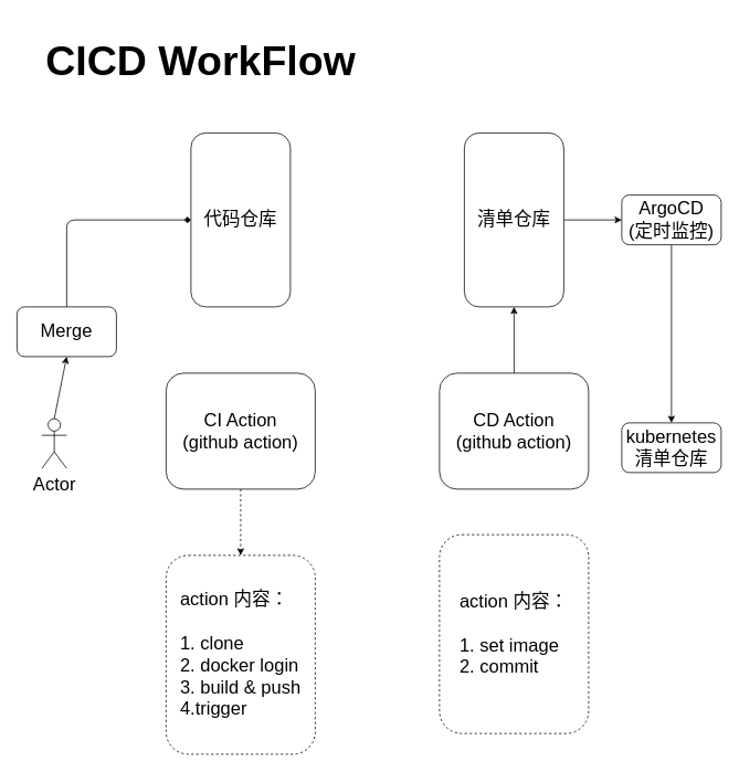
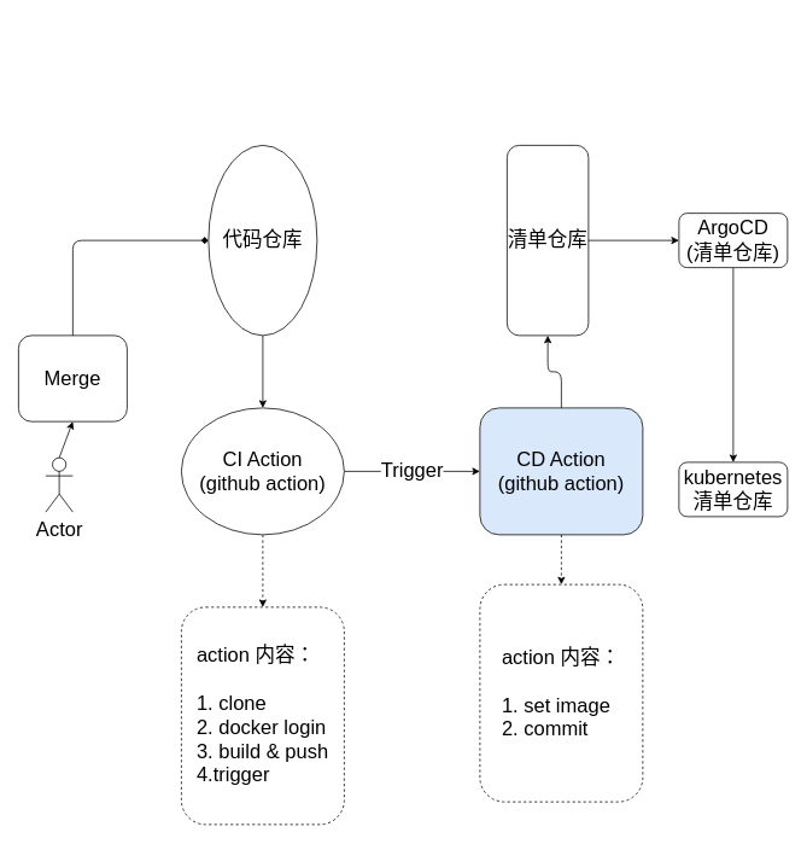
  <mxCell id="0" />
  <mxCell id="1" parent="0" />
- <mxCell id="2" value="&lt;h1 style=&quot;font-size: 50px;&quot;&gt;CICD WorkFlow&lt;/h1&gt;" style="text;html=1;strokeColor=none;fillColor=none;spacing=5;spacingTop=-20;whiteSpace=wrap;overflow=hidden;rounded=0;fontSize=50;" parent="1" vertex="1"><mxGeometry x="50" y="20" width="450" height="110" as="geometry" /></mxCell>
  <mxCell id="3" style="edgeStyle=none;html=1;exitX=0.5;exitY=0;exitDx=0;exitDy=0;exitPerimeter=0;entryX=0.5;entryY=1;entryDx=0;entryDy=0;fontSize=22;" parent="1" source="4" target="6" edge="1"><mxGeometry relative="1" as="geometry" /></mxCell>
  <mxCell id="4" value="Actor" style="shape=umlActor;verticalLabelPosition=bottom;verticalAlign=top;html=1;outlineConnect=0;fontSize=22;" parent="1" vertex="1"><mxGeometry x="50" y="505" width="30" height="60" as="geometry" /></mxCell>
  <mxCell id="5" style="edgeStyle=orthogonalEdgeStyle;html=1;exitX=0.5;exitY=0;exitDx=0;exitDy=0;entryX=0;entryY=0.5;entryDx=0;entryDy=0;fontSize=22;endArrow=diamond;" parent="1" source="6" target="8" edge="1"><mxGeometry relative="1" as="geometry" /></mxCell>
- <mxCell id="6" value="Merge" style="rounded=1;whiteSpace=wrap;html=1;fontSize=22;" parent="1" vertex="1"><mxGeometry y="370" width="120" height="60" as="geometry" x="20" /></mxCell>
- <mxCell id="8" value="代码仓库" style="rounded=1;whiteSpace=wrap;html=1;fontSize=22;" parent="1" vertex="1"><mxGeometry x="230" y="160" width="120" height="210" as="geometry" /></mxCell>
+ <mxCell id="6" value="Merge" style="rounded=1;whiteSpace=wrap;html=1;fontSize=22;" parent="1" vertex="1"><mxGeometry x="20" y="370" width="120" height="95" as="geometry" /></mxCell>
+ <mxCell id="7" value="" style="edgeStyle=orthogonalEdgeStyle;html=1;fontSize=22;" parent="1" source="8" target="11" edge="1"><mxGeometry relative="1" as="geometry" /></mxCell>
+ <mxCell id="8" value="代码仓库" style="ellipse;whiteSpace=wrap;html=1;fontSize=22;" parent="1" vertex="1"><mxGeometry x="230" y="160" width="120" height="210" as="geometry" /></mxCell>
+ <mxCell id="9" value="Trigger" style="edgeStyle=orthogonalEdgeStyle;html=1;fontSize=22;" parent="1" source="11" target="14" edge="1"><mxGeometry relative="1" as="geometry" /></mxCell>
  <mxCell id="10" value="" style="edgeStyle=none;html=1;dashed=1;" edge="1" parent="1" source="11" target="20"><mxGeometry relative="1" as="geometry" /></mxCell>
- <mxCell id="11" value="CI Action&lt;br&gt;(github action)" style="rounded=1;whiteSpace=wrap;html=1;fontSize=22;" parent="1" vertex="1"><mxGeometry x="200" y="450" width="180" height="140" as="geometry" /></mxCell>
+ <mxCell id="11" value="CI Action&lt;br&gt;(github action)" style="ellipse;whiteSpace=wrap;html=1;fontSize=22;" parent="1" vertex="1"><mxGeometry x="200" y="450" width="180" height="140" as="geometry" /></mxCell>
  <mxCell id="12" value="" style="edgeStyle=orthogonalEdgeStyle;html=1;fontSize=22;" parent="1" source="14" target="16" edge="1"><mxGeometry relative="1" as="geometry" /></mxCell>
- <mxCell id="14" value="CD Action&lt;br&gt;(github action)" style="rounded=1;whiteSpace=wrap;html=1;fontSize=22;" parent="1" vertex="1"><mxGeometry x="530" y="450" width="180" height="140" as="geometry" /></mxCell>
+ <mxCell id="13" value="" style="edgeStyle=none;html=1;dashed=1;" edge="1" parent="1" source="14" target="21"><mxGeometry relative="1" as="geometry" /></mxCell>
+ <mxCell id="14" value="CD Action&lt;br&gt;(github action)" style="rounded=1;whiteSpace=wrap;html=1;fontSize=22;fillColor=#dae8fc;" parent="1" vertex="1"><mxGeometry x="530" y="450" width="180" height="140" as="geometry" /></mxCell>
  <mxCell id="15" value="" style="edgeStyle=orthogonalEdgeStyle;html=1;fontSize=22;" parent="1" source="16" target="18" edge="1"><mxGeometry relative="1" as="geometry" /></mxCell>
- <mxCell id="16" value="清单仓库" style="rounded=1;whiteSpace=wrap;html=1;fontSize=22;" parent="1" vertex="1"><mxGeometry x="560" y="160" width="120" height="210" as="geometry" /></mxCell>
+ <mxCell id="16" value="清单仓库" style="rounded=1;whiteSpace=wrap;html=1;fontSize=22;" parent="1" vertex="1"><mxGeometry x="560" y="160" width="90" height="210" as="geometry" /></mxCell>
  <mxCell id="17" value="" style="edgeStyle=orthogonalEdgeStyle;html=1;fontSize=22;" parent="1" source="18" target="19" edge="1"><mxGeometry relative="1" as="geometry" /></mxCell>
- <mxCell id="18" value="ArgoCD&lt;br&gt;(定时监控)" style="rounded=1;whiteSpace=wrap;html=1;fontSize=22;" parent="1" vertex="1"><mxGeometry x="750" y="235" width="120" height="60" as="geometry" /></mxCell>
+ <mxCell id="18" value="ArgoCD&lt;br&gt;(清单仓库)" style="rounded=1;whiteSpace=wrap;html=1;fontSize=22;" parent="1" vertex="1"><mxGeometry x="750" y="235" width="120" height="60" as="geometry" /></mxCell>
  <mxCell id="19" value="kubernetes 清单仓库" style="rounded=1;whiteSpace=wrap;html=1;fontSize=22;" parent="1" vertex="1"><mxGeometry x="750" y="510" width="120" height="60" as="geometry" /></mxCell>
  <mxCell id="20" value="&lt;div style=&quot;text-align: left;&quot;&gt;&lt;span style=&quot;background-color: initial;&quot;&gt;action 内容：&lt;/span&gt;&lt;/div&gt;&lt;div style=&quot;text-align: left;&quot;&gt;&lt;span style=&quot;background-color: initial;&quot;&gt;&lt;br&gt;&lt;/span&gt;&lt;/div&gt;&lt;div style=&quot;text-align: left;&quot;&gt;&lt;span style=&quot;background-color: initial;&quot;&gt;1. clone&lt;/span&gt;&lt;/div&gt;&lt;div style=&quot;text-align: left;&quot;&gt;&lt;span style=&quot;background-color: initial;&quot;&gt;2. docker login&lt;/span&gt;&lt;/div&gt;&lt;div style=&quot;text-align: left;&quot;&gt;&lt;span style=&quot;background-color: initial;&quot;&gt;3. build &amp;amp; push&lt;/span&gt;&lt;/div&gt;&lt;div style=&quot;text-align: left;&quot;&gt;&lt;span style=&quot;background-color: initial;&quot;&gt;4.trigger&lt;/span&gt;&lt;/div&gt;" style="rounded=1;whiteSpace=wrap;html=1;fontSize=22;dashed=1;" vertex="1" parent="1"><mxGeometry x="200" y="670" width="180" height="240" as="geometry" /></mxCell>
  <mxCell id="21" value="&lt;div style=&quot;text-align: left;&quot;&gt;action 内容：&lt;span style=&quot;background-color: initial;&quot;&gt;&lt;br&gt;&lt;/span&gt;&lt;/div&gt;&lt;div style=&quot;text-align: left;&quot;&gt;&lt;br&gt;&lt;/div&gt;&lt;div style=&quot;text-align: left;&quot;&gt;&lt;span style=&quot;background-color: initial;&quot;&gt;1. set image&lt;/span&gt;&lt;/div&gt;&lt;div style=&quot;text-align: left;&quot;&gt;&lt;span style=&quot;background-color: initial;&quot;&gt;2. commit&lt;/span&gt;&lt;/div&gt;" style="rounded=1;whiteSpace=wrap;html=1;fontSize=22;dashed=1;" vertex="1" parent="1"><mxGeometry x="530" y="645" width="180" height="240" as="geometry" /></mxCell>
